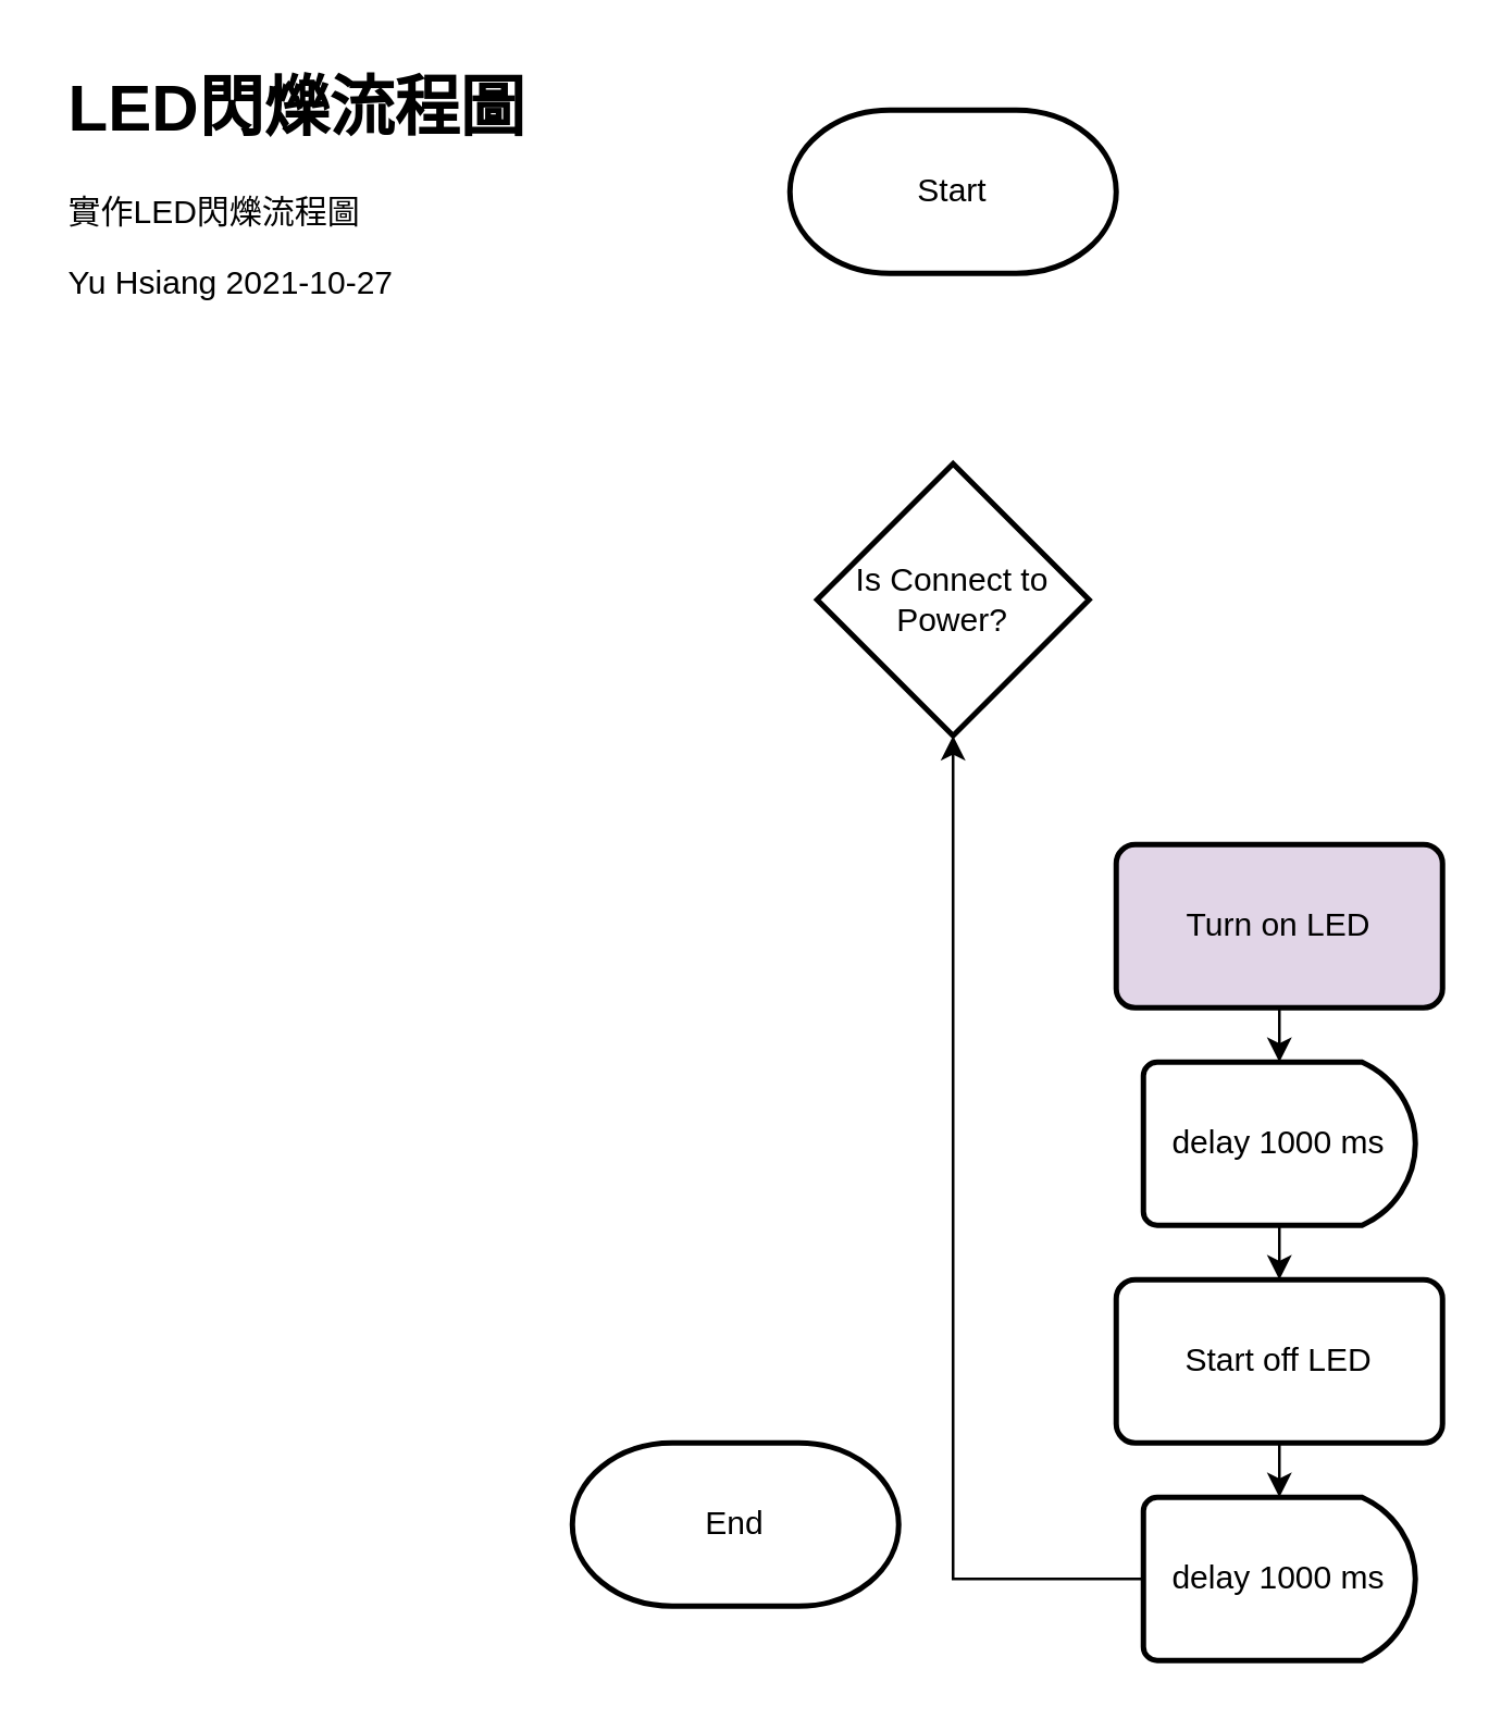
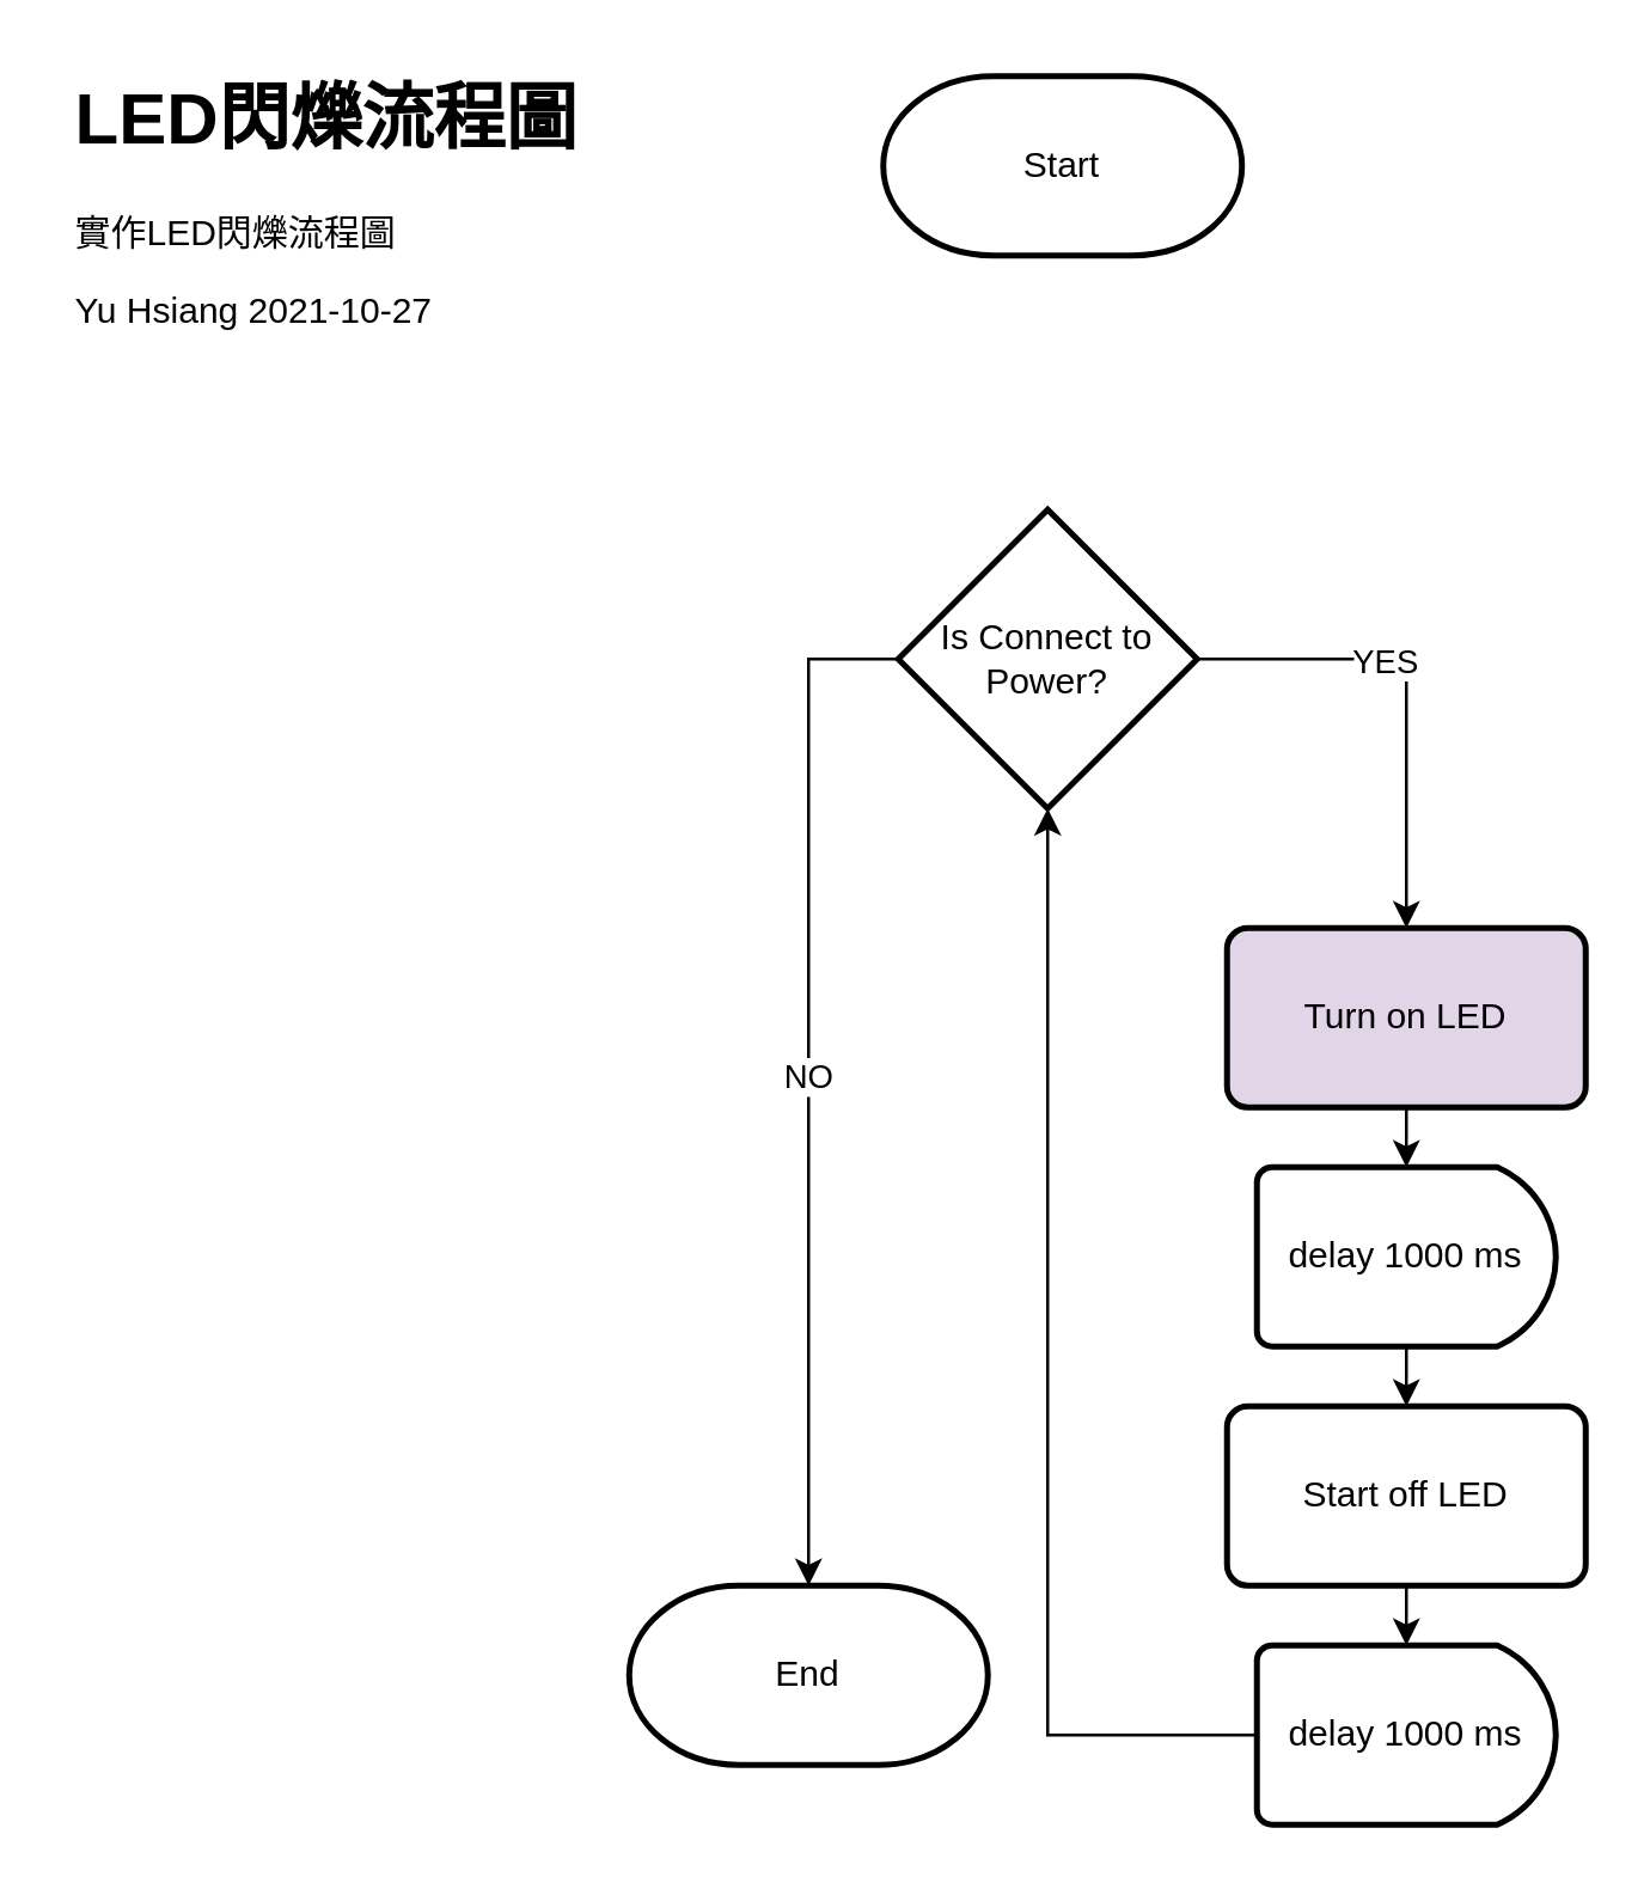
  <mxCell id="0" />
  <mxCell id="1" parent="0" />
- <mxCell id="2" value="Start" style="strokeWidth=2;html=1;shape=mxgraph.flowchart.terminator;whiteSpace=wrap;" parent="1" vertex="1"><mxGeometry x="290" y="40" width="120" height="60" as="geometry" /></mxCell>
+ <mxCell id="2" value="Start" style="strokeWidth=2;html=1;shape=mxgraph.flowchart.terminator;whiteSpace=wrap;" parent="1" vertex="1"><mxGeometry x="295" y="25" width="120" height="60" as="geometry" /></mxCell>
  <mxCell id="3" value="End" style="strokeWidth=2;html=1;shape=mxgraph.flowchart.terminator;whiteSpace=wrap;" parent="1" vertex="1"><mxGeometry x="210" y="530" width="120" height="60" as="geometry" /></mxCell>
  <mxCell id="4" value="&lt;h1&gt;LED閃爍流程圖&lt;/h1&gt;實作LED閃爍流程圖&lt;br&gt;&lt;p&gt;Yu Hsiang 2021-10-27&lt;br&gt;&lt;/p&gt;" style="text;html=1;strokeColor=none;fillColor=none;spacing=5;spacingTop=-20;whiteSpace=wrap;overflow=hidden;rounded=0;" parent="1" vertex="1"><mxGeometry x="20" y="20" width="240" height="150" as="geometry" /></mxCell>
  <mxCell id="5" style="edgeStyle=orthogonalEdgeStyle;rounded=0;orthogonalLoop=1;jettySize=auto;html=1;exitX=0.5;exitY=1;exitDx=0;exitDy=0;entryX=0.5;entryY=0;entryDx=0;entryDy=0;entryPerimeter=0;" edge="1" parent="1" source="6" target="12"><mxGeometry relative="1" as="geometry" /></mxCell>
  <mxCell id="6" value="Turn on LED" style="rounded=1;whiteSpace=wrap;html=1;absoluteArcSize=1;arcSize=14;strokeWidth=2;fillColor=#e1d5e7;" vertex="1" parent="1"><mxGeometry x="410" y="310" width="120" height="60" as="geometry" /></mxCell>
+ <mxCell id="7" value="NO" style="edgeStyle=orthogonalEdgeStyle;rounded=0;orthogonalLoop=1;jettySize=auto;html=1;exitX=0;exitY=0.5;exitDx=0;exitDy=0;exitPerimeter=0;" edge="1" parent="1" source="10" target="3"><mxGeometry relative="1" as="geometry" /></mxCell>
+ <mxCell id="8" style="edgeStyle=orthogonalEdgeStyle;rounded=0;orthogonalLoop=1;jettySize=auto;html=1;exitX=1;exitY=0.5;exitDx=0;exitDy=0;exitPerimeter=0;" edge="1" parent="1" source="10" target="6"><mxGeometry relative="1" as="geometry" /></mxCell>
+ <mxCell id="9" value="YES" style="edgeLabel;html=1;align=center;verticalAlign=middle;resizable=0;points=[];" vertex="1" connectable="0" parent="8"><mxGeometry x="-0.219" relative="1" as="geometry"><mxPoint as="offset" /></mxGeometry></mxCell>
  <mxCell id="10" value="Is Connect to Power?" style="strokeWidth=2;html=1;shape=mxgraph.flowchart.decision;whiteSpace=wrap;" vertex="1" parent="1"><mxGeometry x="300" y="170" width="100" height="100" as="geometry" /></mxCell>
  <mxCell id="11" style="edgeStyle=orthogonalEdgeStyle;rounded=0;orthogonalLoop=1;jettySize=auto;html=1;exitX=0.5;exitY=1;exitDx=0;exitDy=0;exitPerimeter=0;entryX=0.5;entryY=0;entryDx=0;entryDy=0;" edge="1" parent="1" source="12" target="14"><mxGeometry relative="1" as="geometry" /></mxCell>
  <mxCell id="12" value="delay 1000 ms" style="strokeWidth=2;html=1;shape=mxgraph.flowchart.delay;whiteSpace=wrap;" vertex="1" parent="1"><mxGeometry x="420" y="390" width="100" height="60" as="geometry" /></mxCell>
  <mxCell id="13" style="edgeStyle=orthogonalEdgeStyle;rounded=0;orthogonalLoop=1;jettySize=auto;html=1;exitX=0.5;exitY=1;exitDx=0;exitDy=0;entryX=0.5;entryY=0;entryDx=0;entryDy=0;entryPerimeter=0;" edge="1" parent="1" source="14" target="16"><mxGeometry relative="1" as="geometry" /></mxCell>
  <mxCell id="14" value="Start off LED" style="rounded=1;whiteSpace=wrap;html=1;absoluteArcSize=1;arcSize=14;strokeWidth=2;" vertex="1" parent="1"><mxGeometry x="410" y="470" width="120" height="60" as="geometry" /></mxCell>
  <mxCell id="15" style="edgeStyle=orthogonalEdgeStyle;rounded=0;orthogonalLoop=1;jettySize=auto;html=1;exitX=0;exitY=0.5;exitDx=0;exitDy=0;exitPerimeter=0;entryX=0.5;entryY=1;entryDx=0;entryDy=0;entryPerimeter=0;" edge="1" parent="1" source="16" target="10"><mxGeometry relative="1" as="geometry" /></mxCell>
  <mxCell id="16" value="delay 1000 ms" style="strokeWidth=2;html=1;shape=mxgraph.flowchart.delay;whiteSpace=wrap;" vertex="1" parent="1"><mxGeometry x="420" y="550" width="100" height="60" as="geometry" /></mxCell>
